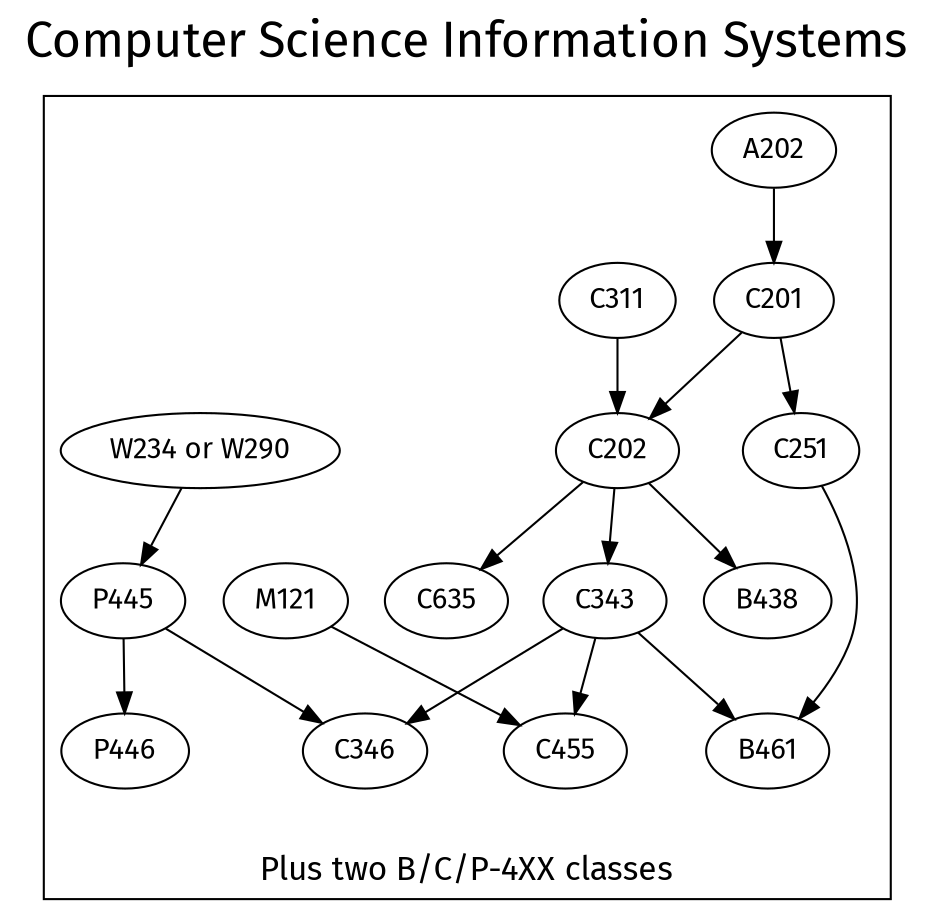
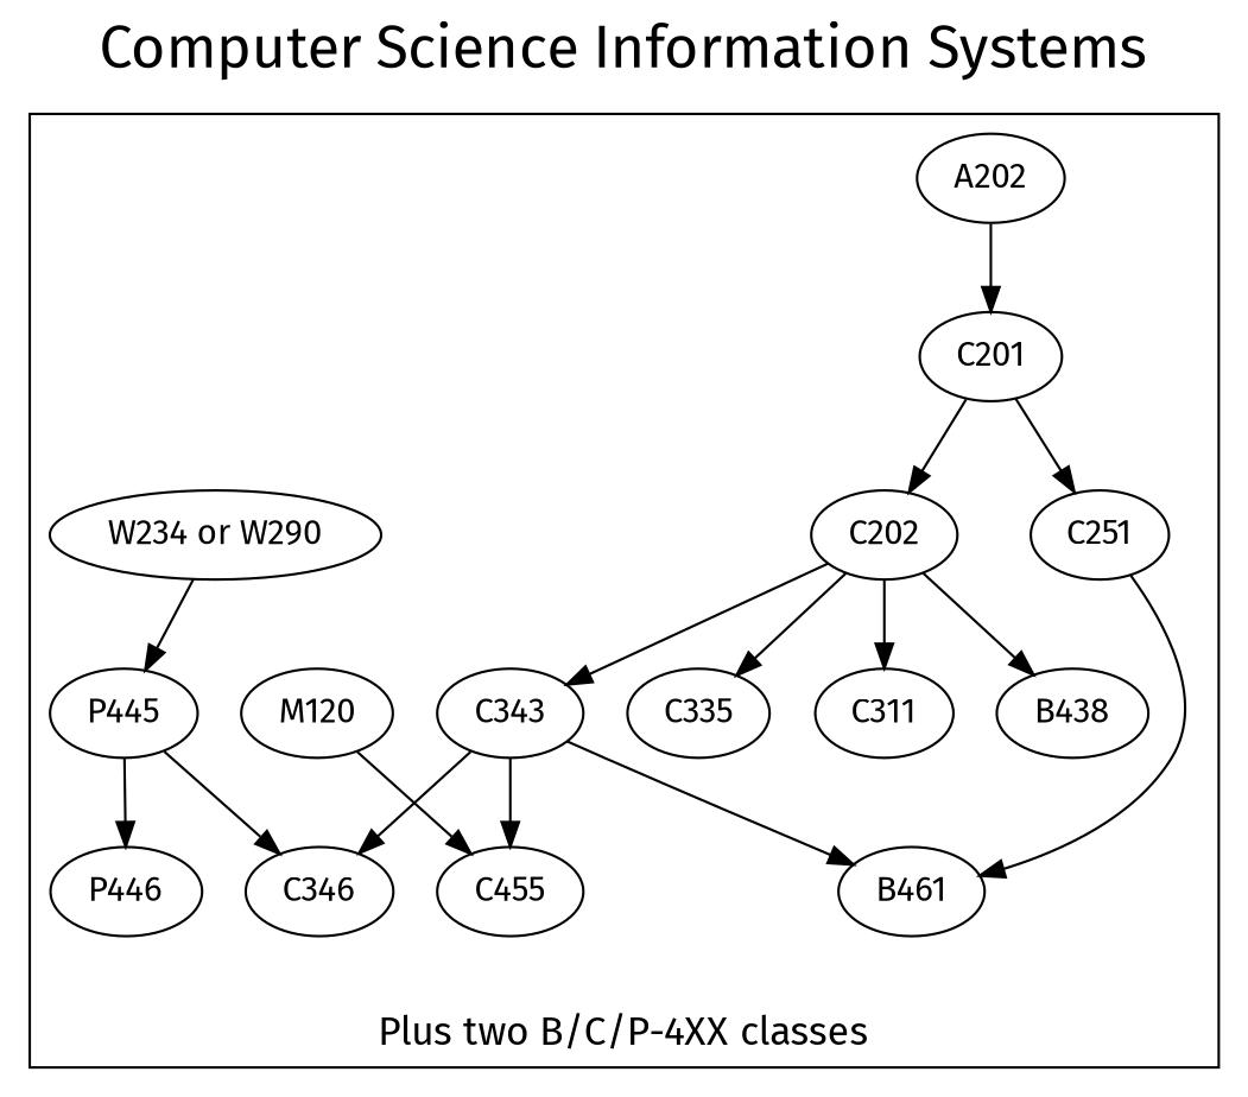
  digraph {
    fontname="Fira Sans"
    fontsize=24
    label="Computer Science Information Systems\n"
    labelloc=t
    rankdir=TB
    node [fontname="Fira Sans" style=solid]
    edge [fontname="Fira Sans"]
    n1 [label=A202]
    C201
    C202
    C251
-   C335 [label=C635]
+   C335
    C343
    C346
    C311
    B438
    C455
    P445
    P446
    B461
    n14 [label="W234 or W290"]
-   M120 [label=M121]
+   M120
    subgraph cluster_1 {
      fontsize=16
      label="\nPlus two B/C/P-4XX classes"
      labelloc=b
      style=solid
      n1
      C201
      C202
      C251
      C335
      C343
      C346
      C311
      B438
      C455
      P445
      P446
      B461
      n14
      M120
    }
    n1 -> C201
    C201 -> C202
    C201 -> C251
    C202 -> C335
    C202 -> C343
-   C311 -> C202
+   C202 -> C311
    C202 -> B438
    C251 -> B461
    C343 -> C346
    C343 -> C455
    C343 -> B461
    P445 -> C346
    P445 -> P446
    n14 -> P445
    M120 -> C455
  }
